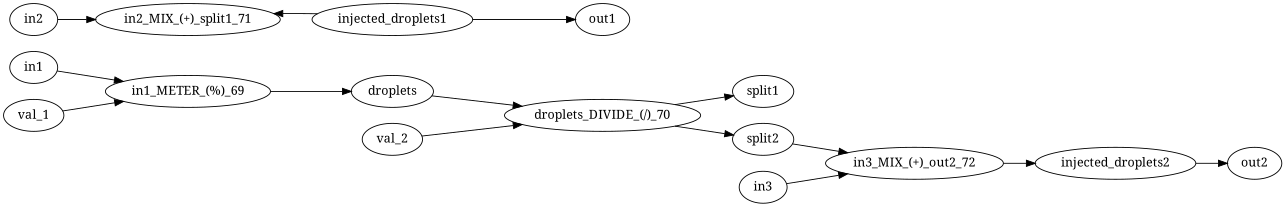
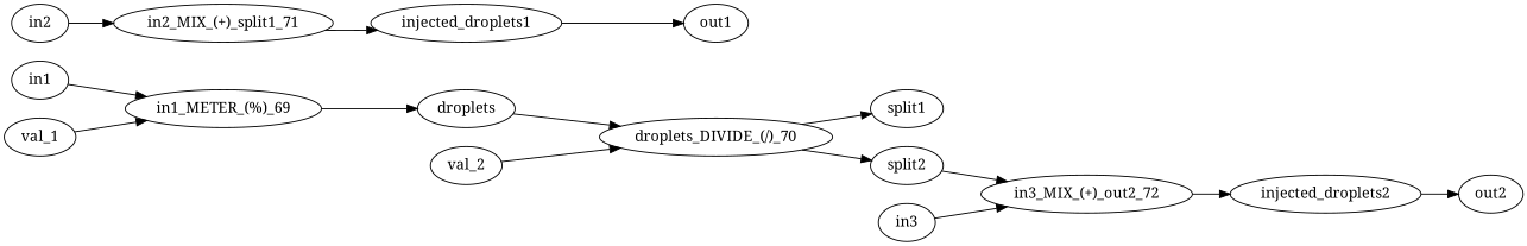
  strict digraph {
    fontname="Noto Serif"
    rankdir=LR
    node [fontname="Noto Serif"]
    edge [fontname="Noto Serif"]
    in1
    "in1_METER_(%)_69"
    droplets
    "droplets_DIVIDE_(/)_70"
    in2
    "in2_MIX_(+)_split1_71"
    injected_droplets1
    out1
    n9 [label="in3_MIX_(+)_out2_72"]
    in3
    injected_droplets2
    out2
    split1
    split2
    val_1
    val_2
    in1 -> "in1_METER_(%)_69"
    "in1_METER_(%)_69" -> droplets
    droplets -> "droplets_DIVIDE_(/)_70"
    "droplets_DIVIDE_(/)_70" -> split1
    "droplets_DIVIDE_(/)_70" -> split2
    in2 -> "in2_MIX_(+)_split1_71"
-   injected_droplets1 -> "in2_MIX_(+)_split1_71"
+   "in2_MIX_(+)_split1_71" -> injected_droplets1
    injected_droplets1 -> out1
    n9 -> injected_droplets2
    in3 -> n9
    injected_droplets2 -> out2
    split2 -> n9
    val_1 -> "in1_METER_(%)_69"
    val_2 -> "droplets_DIVIDE_(/)_70"
  }
